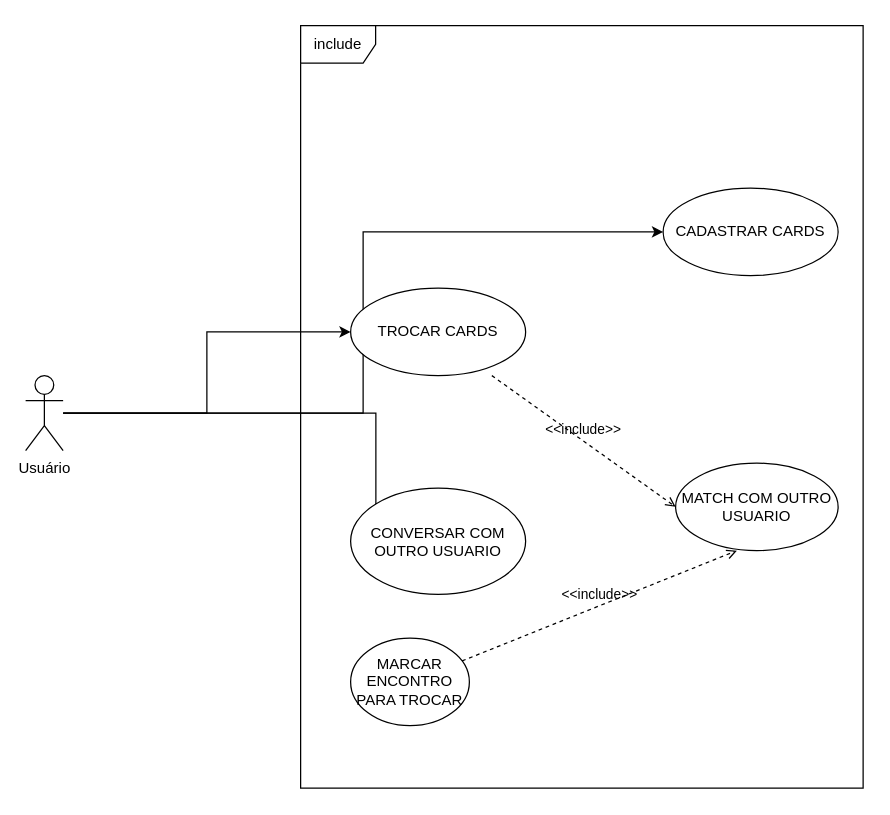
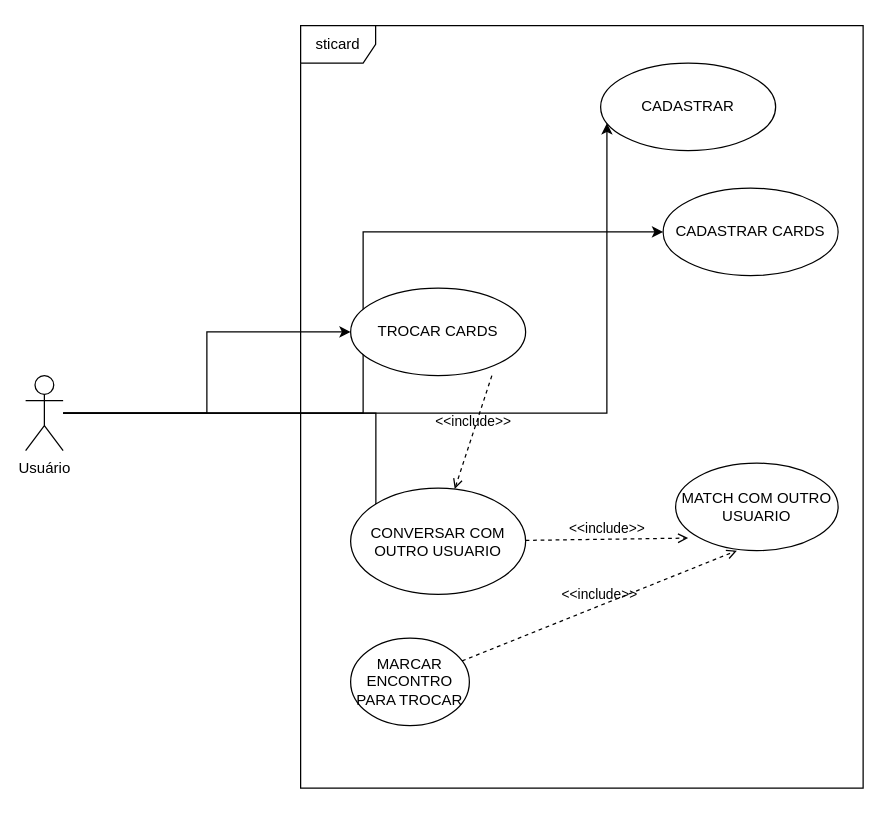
  <mxCell id="0" />
  <mxCell id="1" parent="0" />
  <mxCell id="2" style="edgeStyle=orthogonalEdgeStyle;rounded=0;orthogonalLoop=1;jettySize=auto;html=1;entryX=0;entryY=0.5;entryDx=0;entryDy=0;" edge="1" parent="1" source="5" target="8"><mxGeometry relative="1" as="geometry" /></mxCell>
  <mxCell id="3" style="edgeStyle=orthogonalEdgeStyle;rounded=0;orthogonalLoop=1;jettySize=auto;html=1;" edge="1" parent="1" source="5" target="10"><mxGeometry relative="1" as="geometry" /></mxCell>
  <mxCell id="4" style="edgeStyle=orthogonalEdgeStyle;rounded=0;orthogonalLoop=1;jettySize=auto;html=1;entryX=0;entryY=1;entryDx=0;entryDy=0;" edge="1" parent="1" source="5" target="14"><mxGeometry relative="1" as="geometry" /></mxCell>
  <mxCell id="5" value="Usuário" style="shape=umlActor;verticalLabelPosition=bottom;verticalAlign=top;html=1;" vertex="1" parent="1"><mxGeometry x="20" y="300" width="30" height="60" as="geometry" /></mxCell>
- <mxCell id="6" value="include" style="shape=umlFrame;whiteSpace=wrap;html=1;pointerEvents=0;" vertex="1" parent="1"><mxGeometry x="240" y="20" width="450" height="610" as="geometry" /></mxCell>
+ <mxCell id="6" value="sticard" style="shape=umlFrame;whiteSpace=wrap;html=1;pointerEvents=0;" vertex="1" parent="1"><mxGeometry x="240" y="20" width="450" height="610" as="geometry" /></mxCell>
+ <mxCell id="7" value="&lt;div&gt;&lt;br&gt;&lt;/div&gt;&lt;div&gt;CADASTRAR&lt;/div&gt;&lt;div&gt;&lt;br&gt;&lt;/div&gt;" style="ellipse;whiteSpace=wrap;html=1;" vertex="1" parent="1"><mxGeometry x="480" y="50" width="140" height="70" as="geometry" /></mxCell>
  <mxCell id="8" value="&lt;div&gt;CADASTRAR CARDS&lt;/div&gt;" style="ellipse;whiteSpace=wrap;html=1;" vertex="1" parent="1"><mxGeometry x="530" y="150" width="140" height="70" as="geometry" /></mxCell>
+ <mxCell id="9" style="edgeStyle=orthogonalEdgeStyle;rounded=0;orthogonalLoop=1;jettySize=auto;html=1;entryX=0.036;entryY=0.686;entryDx=0;entryDy=0;entryPerimeter=0;" edge="1" parent="1" source="5" target="7"><mxGeometry relative="1" as="geometry" /></mxCell>
  <mxCell id="10" value="TROCAR CARDS" style="ellipse;whiteSpace=wrap;html=1;" vertex="1" parent="1"><mxGeometry x="280" y="230" width="140" height="70" as="geometry" /></mxCell>
  <mxCell id="11" style="edgeStyle=orthogonalEdgeStyle;rounded=0;orthogonalLoop=1;jettySize=auto;html=1;exitX=0.5;exitY=1;exitDx=0;exitDy=0;" edge="1" parent="1" source="8" target="8"><mxGeometry relative="1" as="geometry" /></mxCell>
  <mxCell id="12" value="MATCH COM OUTRO USUARIO" style="ellipse;whiteSpace=wrap;html=1;" vertex="1" parent="1"><mxGeometry x="540" y="370" width="130" height="70" as="geometry" /></mxCell>
- <mxCell id="13" value="&amp;lt;&amp;lt;include&amp;gt;&amp;gt;" style="html=1;verticalAlign=bottom;labelBackgroundColor=none;endArrow=open;endFill=0;dashed=1;rounded=0;exitX=0.807;exitY=1;exitDx=0;exitDy=0;exitPerimeter=0;entryX=0;entryY=0.5;entryDx=0;entryDy=0;" edge="1" parent="1" source="10" target="12"><mxGeometry width="160" relative="1" as="geometry"><mxPoint x="410" y="380" as="sourcePoint" /><mxPoint x="570" y="380" as="targetPoint" /></mxGeometry></mxCell>
+ <mxCell id="13" value="&amp;lt;&amp;lt;include&amp;gt;&amp;gt;" style="html=1;verticalAlign=bottom;labelBackgroundColor=none;endArrow=open;endFill=0;dashed=1;rounded=0;exitX=0.807;exitY=1;exitDx=0;exitDy=0;exitPerimeter=0;" edge="1" parent="1" source="10" target="14"><mxGeometry width="160" relative="1" as="geometry"><mxPoint x="410" y="380" as="sourcePoint" /><mxPoint x="570" y="380" as="targetPoint" /></mxGeometry></mxCell>
  <mxCell id="14" value="CONVERSAR COM OUTRO USUARIO" style="ellipse;whiteSpace=wrap;html=1;" vertex="1" parent="1"><mxGeometry x="280" y="390" width="140" height="85" as="geometry" /></mxCell>
+ <mxCell id="15" value="&amp;lt;&amp;lt;include&amp;gt;&amp;gt;" style="html=1;verticalAlign=bottom;labelBackgroundColor=none;endArrow=open;endFill=0;dashed=1;rounded=0;entryX=0.077;entryY=0.857;entryDx=0;entryDy=0;entryPerimeter=0;" edge="1" parent="1" source="14" target="12"><mxGeometry width="160" relative="1" as="geometry"><mxPoint x="403" y="310" as="sourcePoint" /><mxPoint x="520" y="325" as="targetPoint" /></mxGeometry></mxCell>
  <mxCell id="16" value="&lt;div&gt;MARCAR ENCONTRO PARA TROCAR &lt;br&gt;&lt;/div&gt;" style="ellipse;whiteSpace=wrap;html=1;" vertex="1" parent="1"><mxGeometry x="280" y="510" width="95" height="70" as="geometry" /></mxCell>
  <mxCell id="17" value="&amp;lt;&amp;lt;include&amp;gt;&amp;gt;" style="html=1;verticalAlign=bottom;labelBackgroundColor=none;endArrow=open;endFill=0;dashed=1;rounded=0;entryX=0.377;entryY=1;entryDx=0;entryDy=0;entryPerimeter=0;" edge="1" parent="1" source="16" target="12"><mxGeometry width="160" relative="1" as="geometry"><mxPoint x="455" y="432" as="sourcePoint" /><mxPoint x="560" y="410" as="targetPoint" /></mxGeometry></mxCell>
